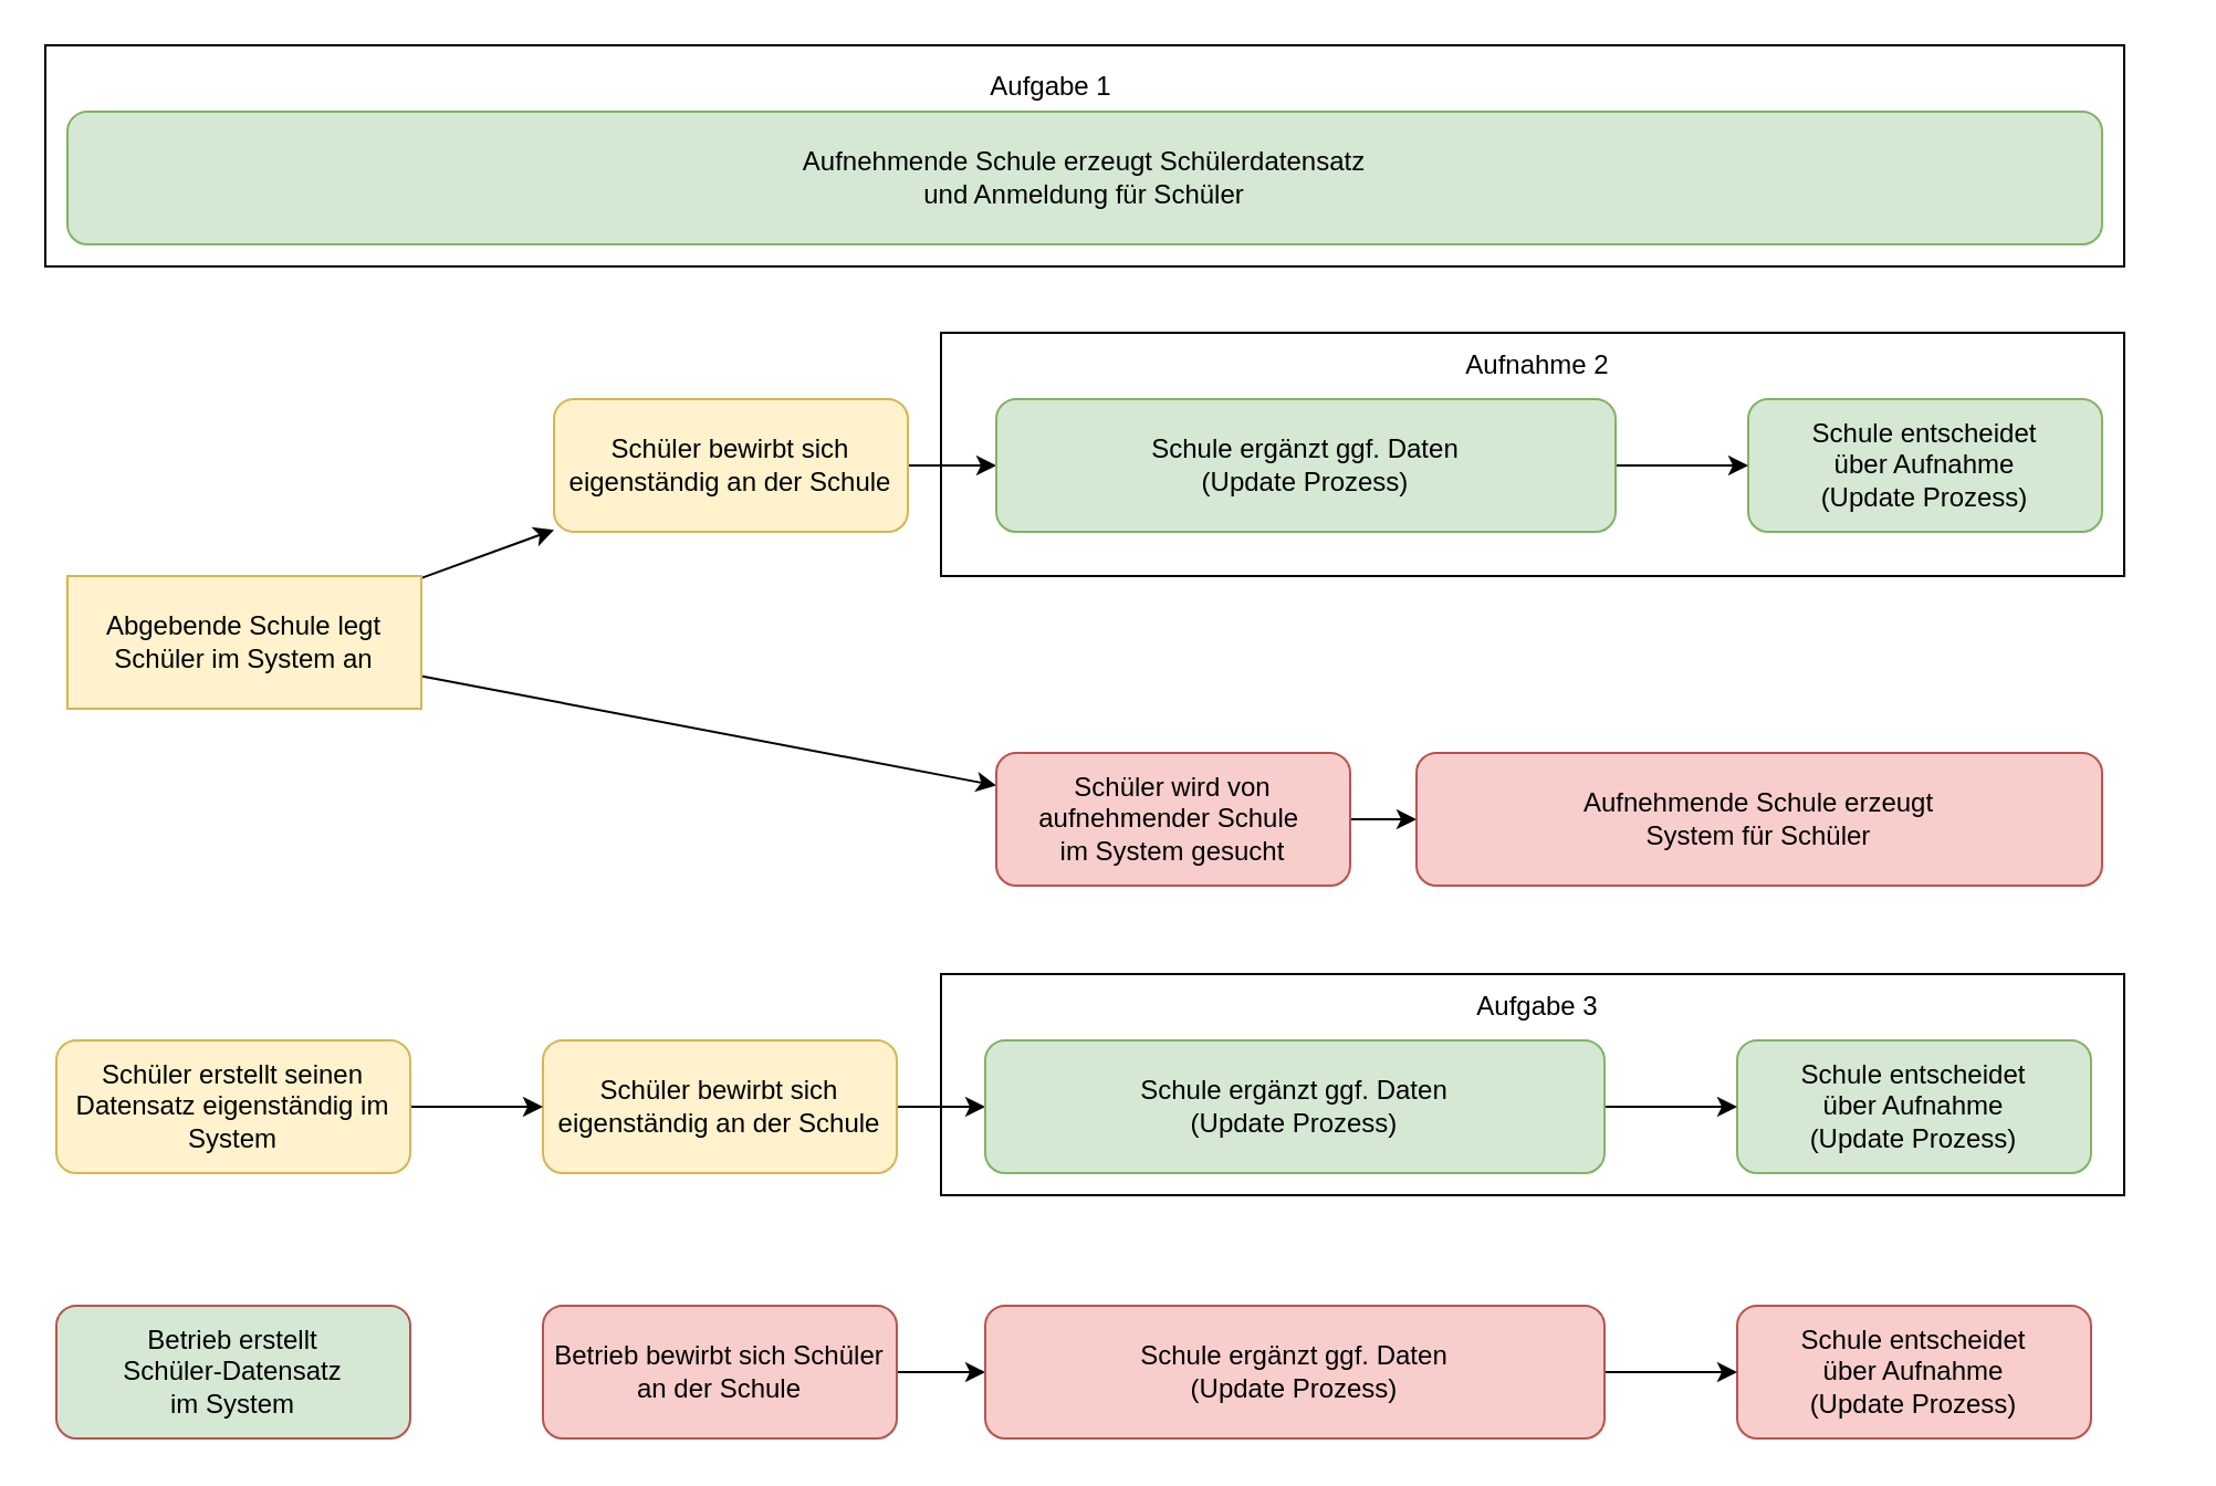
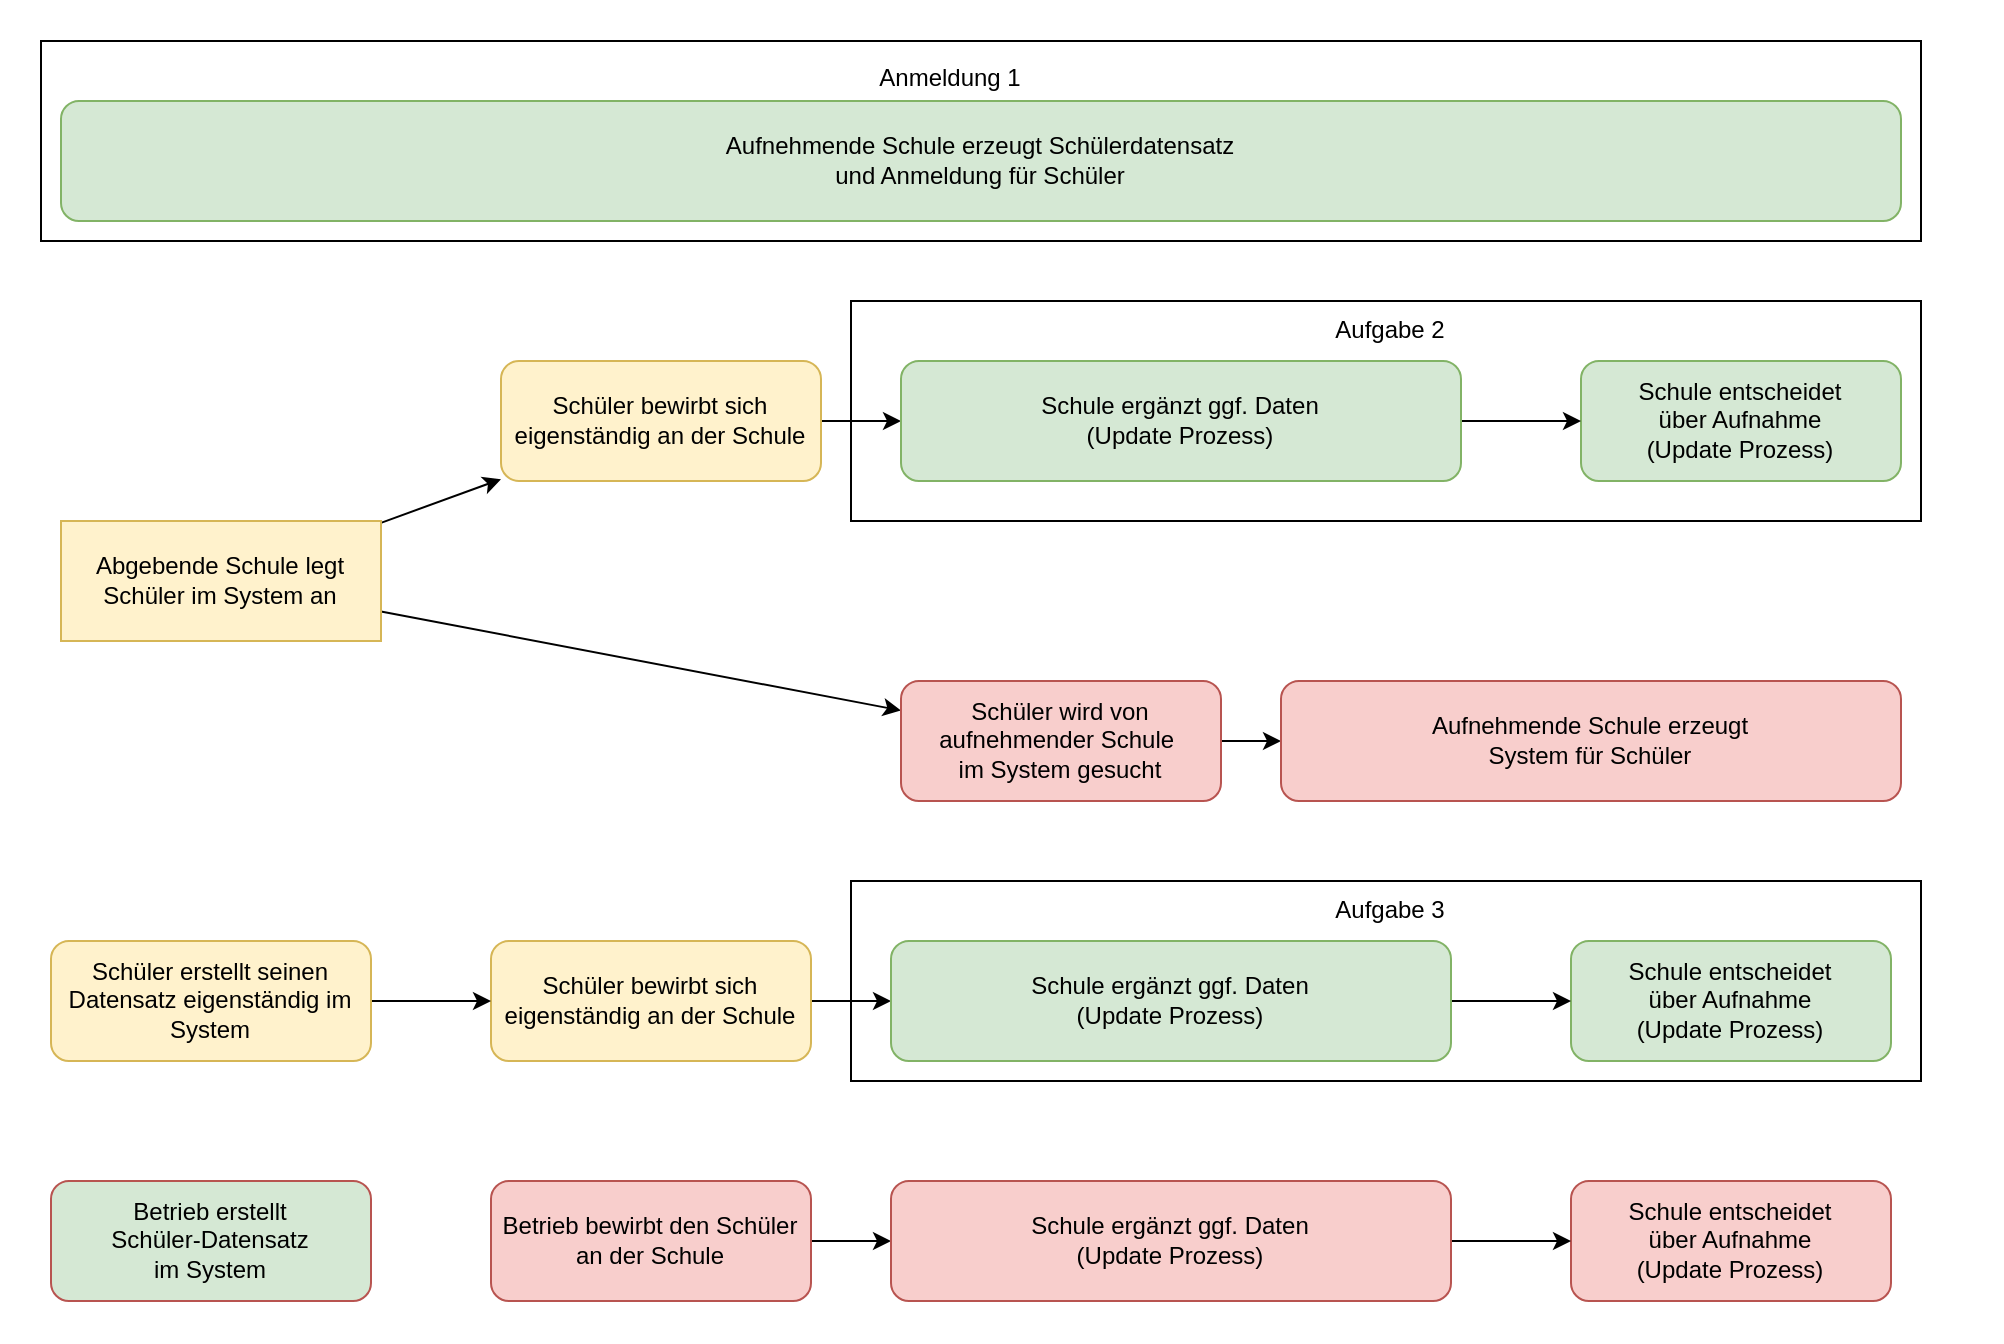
  <mxCell id="0" />
  <mxCell id="1" parent="0" />
  <mxCell id="2" value="" style="rounded=0;whiteSpace=wrap;html=1;" parent="1" vertex="1"><mxGeometry x="425" y="440" width="535" height="100" as="geometry" /></mxCell>
  <mxCell id="3" value="" style="rounded=0;whiteSpace=wrap;html=1;" parent="1" vertex="1"><mxGeometry x="20" y="20" width="940" height="100" as="geometry" /></mxCell>
  <mxCell id="4" value="" style="rounded=0;whiteSpace=wrap;html=1;" parent="1" vertex="1"><mxGeometry x="425" y="150" width="535" height="110" as="geometry" /></mxCell>
  <mxCell id="5" style="rounded=0;orthogonalLoop=1;jettySize=auto;html=1;" parent="1" source="7" target="11" edge="1"><mxGeometry relative="1" as="geometry" /></mxCell>
  <mxCell id="6" style="edgeStyle=none;rounded=0;orthogonalLoop=1;jettySize=auto;html=1;" parent="1" source="7" target="9" edge="1"><mxGeometry relative="1" as="geometry" /></mxCell>
  <mxCell id="7" value="Abgebende Schule legt Schüler im System an" style="whiteSpace=wrap;html=1;fillColor=#fff2cc;strokeColor=#d6b656;rounded=0;" parent="1" vertex="1"><mxGeometry x="30" y="260" width="160" height="60" as="geometry" /></mxCell>
  <mxCell id="8" style="edgeStyle=none;rounded=0;orthogonalLoop=1;jettySize=auto;html=1;" parent="1" source="9" target="14" edge="1"><mxGeometry relative="1" as="geometry" /></mxCell>
  <mxCell id="9" value="Schüler bewirbt sich eigenständig an der Schule" style="rounded=1;whiteSpace=wrap;html=1;fillColor=#fff2cc;strokeColor=#d6b656;" parent="1" vertex="1"><mxGeometry x="250" y="180" width="160" height="60" as="geometry" /></mxCell>
  <mxCell id="10" style="edgeStyle=none;rounded=0;orthogonalLoop=1;jettySize=auto;html=1;" parent="1" source="11" target="15" edge="1"><mxGeometry relative="1" as="geometry" /></mxCell>
  <mxCell id="11" value="Schüler wird von aufnehmender Schule&amp;nbsp;&lt;br&gt;&amp;nbsp;im System gesucht&amp;nbsp;" style="rounded=1;whiteSpace=wrap;html=1;fillColor=#f8cecc;strokeColor=#b85450;" parent="1" vertex="1"><mxGeometry x="450" y="340" width="160" height="60" as="geometry" /></mxCell>
  <mxCell id="12" value="Schule entscheidet &lt;br&gt;über Aufnahme&lt;br&gt;(Update Prozess)" style="rounded=1;whiteSpace=wrap;html=1;fillColor=#d5e8d4;strokeColor=#82b366;" parent="1" vertex="1"><mxGeometry x="790" y="180" width="160" height="60" as="geometry" /></mxCell>
  <mxCell id="13" style="edgeStyle=none;rounded=0;orthogonalLoop=1;jettySize=auto;html=1;" parent="1" source="14" target="12" edge="1"><mxGeometry relative="1" as="geometry" /></mxCell>
  <mxCell id="14" value="Schule ergänzt ggf. Daten&lt;br&gt;(Update Prozess)" style="rounded=1;whiteSpace=wrap;html=1;fillColor=#d5e8d4;strokeColor=#82b366;" parent="1" vertex="1"><mxGeometry x="450" y="180" width="280" height="60" as="geometry" /></mxCell>
  <mxCell id="15" value="Aufnehmende Schule erzeugt &lt;br&gt;System für Schüler" style="rounded=1;whiteSpace=wrap;html=1;fillColor=#f8cecc;strokeColor=#b85450;" parent="1" vertex="1"><mxGeometry x="640" y="340" width="310" height="60" as="geometry" /></mxCell>
  <mxCell id="16" style="edgeStyle=none;rounded=0;orthogonalLoop=1;jettySize=auto;html=1;" parent="1" source="17" target="25" edge="1"><mxGeometry relative="1" as="geometry" /></mxCell>
  <mxCell id="17" value="Schüler bewirbt sich&lt;br&gt;eigenständig an der Schule" style="rounded=1;whiteSpace=wrap;html=1;fillColor=#fff2cc;strokeColor=#d6b656;" parent="1" vertex="1"><mxGeometry x="245" y="470" width="160" height="60" as="geometry" /></mxCell>
  <mxCell id="18" style="edgeStyle=none;rounded=0;orthogonalLoop=1;jettySize=auto;html=1;" parent="1" source="19" target="17" edge="1"><mxGeometry relative="1" as="geometry" /></mxCell>
  <mxCell id="19" value="Schüler erstellt seinen Datensatz eigenständig im System" style="rounded=1;whiteSpace=wrap;html=1;fillColor=#fff2cc;strokeColor=#d6b656;" parent="1" vertex="1"><mxGeometry x="25" y="470" width="160" height="60" as="geometry" /></mxCell>
  <mxCell id="20" style="edgeStyle=none;rounded=0;orthogonalLoop=1;jettySize=auto;html=1;" parent="1" source="21" target="28" edge="1"><mxGeometry relative="1" as="geometry" /></mxCell>
- <mxCell id="21" value="Betrieb bewirbt sich Schüler an der Schule" style="rounded=1;whiteSpace=wrap;html=1;fillColor=#f8cecc;strokeColor=#b85450;" parent="1" vertex="1"><mxGeometry x="245" y="590" width="160" height="60" as="geometry" /></mxCell>
+ <mxCell id="21" value="Betrieb bewirbt den Schüler an der Schule" style="rounded=1;whiteSpace=wrap;html=1;fillColor=#f8cecc;strokeColor=#b85450;" parent="1" vertex="1"><mxGeometry x="245" y="590" width="160" height="60" as="geometry" /></mxCell>
  <mxCell id="22" value="Betrieb erstellt &lt;br&gt;Schüler-Datensatz &lt;br&gt;im System" style="rounded=1;whiteSpace=wrap;html=1;fillColor=#d5e8d4;strokeColor=#b85450;" parent="1" vertex="1"><mxGeometry x="25" y="590" width="160" height="60" as="geometry" /></mxCell>
  <mxCell id="23" value="Schule entscheidet &lt;br&gt;über Aufnahme&lt;br&gt;(Update Prozess)" style="rounded=1;whiteSpace=wrap;html=1;fillColor=#d5e8d4;strokeColor=#82b366;" parent="1" vertex="1"><mxGeometry x="785" y="470" width="160" height="60" as="geometry" /></mxCell>
  <mxCell id="24" style="edgeStyle=none;rounded=0;orthogonalLoop=1;jettySize=auto;html=1;" parent="1" source="25" target="23" edge="1"><mxGeometry relative="1" as="geometry" /></mxCell>
  <mxCell id="25" value="Schule ergänzt ggf. Daten&lt;br&gt;(Update Prozess)" style="rounded=1;whiteSpace=wrap;html=1;fillColor=#d5e8d4;strokeColor=#82b366;" parent="1" vertex="1"><mxGeometry x="445" y="470" width="280" height="60" as="geometry" /></mxCell>
  <mxCell id="26" value="Schule entscheidet &lt;br&gt;über Aufnahme&lt;br&gt;(Update Prozess)" style="rounded=1;whiteSpace=wrap;html=1;fillColor=#f8cecc;strokeColor=#b85450;" parent="1" vertex="1"><mxGeometry x="785" y="590" width="160" height="60" as="geometry" /></mxCell>
  <mxCell id="27" style="edgeStyle=none;rounded=0;orthogonalLoop=1;jettySize=auto;html=1;" parent="1" source="28" target="26" edge="1"><mxGeometry relative="1" as="geometry" /></mxCell>
  <mxCell id="28" value="Schule ergänzt ggf. Daten&lt;br&gt;(Update Prozess)" style="rounded=1;whiteSpace=wrap;html=1;fillColor=#f8cecc;strokeColor=#b85450;" parent="1" vertex="1"><mxGeometry x="445" y="590" width="280" height="60" as="geometry" /></mxCell>
  <mxCell id="29" value="Aufnehmende Schule erzeugt Schülerdatensatz&lt;br&gt;und Anmeldung für Schüler" style="rounded=1;whiteSpace=wrap;html=1;fillColor=#d5e8d4;strokeColor=#82b366;" parent="1" vertex="1"><mxGeometry x="30" y="50" width="920" height="60" as="geometry" /></mxCell>
- <mxCell id="30" value="Aufgabe 1" style="text;html=1;strokeColor=none;fillColor=none;align=center;verticalAlign=middle;whiteSpace=wrap;rounded=0;" parent="1" vertex="1"><mxGeometry x="190" y="24" width="570" height="30" as="geometry" /></mxCell>
- <mxCell id="31" value="Aufnahme 2" style="text;html=1;strokeColor=none;fillColor=none;align=center;verticalAlign=middle;whiteSpace=wrap;rounded=0;" parent="1" vertex="1"><mxGeometry x="410" y="150" width="570" height="30" as="geometry" /></mxCell>
+ <mxCell id="30" value="Anmeldung 1" style="text;html=1;strokeColor=none;fillColor=none;align=center;verticalAlign=middle;whiteSpace=wrap;rounded=0;" parent="1" vertex="1"><mxGeometry x="190" y="24" width="570" height="30" as="geometry" /></mxCell>
+ <mxCell id="31" value="Aufgabe 2" style="text;html=1;strokeColor=none;fillColor=none;align=center;verticalAlign=middle;whiteSpace=wrap;rounded=0;" parent="1" vertex="1"><mxGeometry x="410" y="150" width="570" height="30" as="geometry" /></mxCell>
  <mxCell id="32" value="Aufgabe 3" style="text;html=1;strokeColor=none;fillColor=none;align=center;verticalAlign=middle;whiteSpace=wrap;rounded=0;" parent="1" vertex="1"><mxGeometry x="410" y="440" width="570" height="30" as="geometry" /></mxCell>
